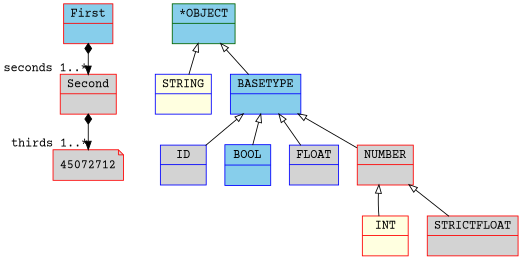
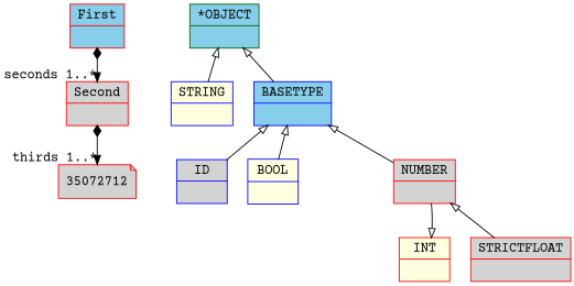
  digraph {
    fontname="Courier Prime"
    fontsize=8
    nodesep=0.3
    node [color=red fillcolor=lightgrey fontname="Courier Prime" shape=record style=filled]
    edge [arrowtail=empty dir=back fontname="Courier Prime"]
    n1 [fillcolor=skyblue label="{First|}"]
    n2 [label="{Second|}"]
-   35072712 [shape=note label=45072712]
+   35072712 [shape=note]
    n4 [color=blue label="{ID|}"]
    n5 [color=blue fillcolor=lightyellow label="{STRING|}"]
-   n6 [color=blue fillcolor=skyblue label="{BOOL|}"]
+   n6 [color=blue fillcolor=lightyellow label="{BOOL|}"]
    n7 [fillcolor=lightyellow label="{INT|}"]
-   n8 [color=blue label="{FLOAT|}"]
    n9 [label="{STRICTFLOAT|}"]
    n10 [label="{NUMBER|}"]
    n11 [color=blue fillcolor=skyblue label="{BASETYPE|}"]
    n12 [color=darkgreen fillcolor=skyblue label="{*OBJECT|}"]
    n1 -> n2 [arrowtail=diamond dir=both headlabel="seconds 1..*"]
    n2 -> 35072712 [arrowtail=diamond dir=both headlabel="thirds 1..*"]
-   n10 -> n7
+   n7 -> n10
    n10 -> n9
    n11 -> n4
    n11 -> n6
-   n11 -> n8
    n11 -> n10
    n12 -> n5
    n12 -> n11
  }
